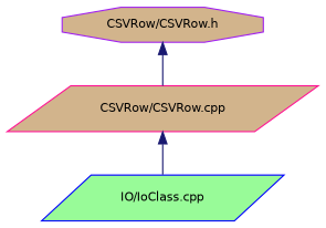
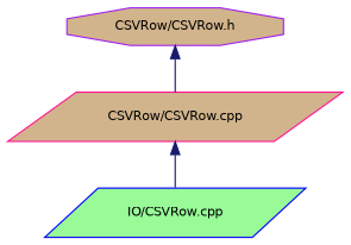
  digraph {
    node [fillcolor=tan fontname=Helvetica fontsize=10 shape=parallelogram style=filled]
    edge [color=midnightblue dir=back fontname=Helvetica fontsize=10 labelfontname=Helvetica labelfontsize=10 style=solid]
    n1 [color=purple fontcolor=black height=0.2 label="CSVRow/CSVRow.h" shape=octagon width=0.4]
    n2 [color=deeppink height=0.2 label="CSVRow/CSVRow.cpp" width=0.4]
-   n3 [color=blue fillcolor=palegreen height=0.2 label="IO/IoClass.cpp" width=0.4]
+   n3 [color=blue fillcolor=palegreen height=0.2 label="IO/CSVRow.cpp" width=0.4]
    n1 -> n2
    n2 -> n3
  }
